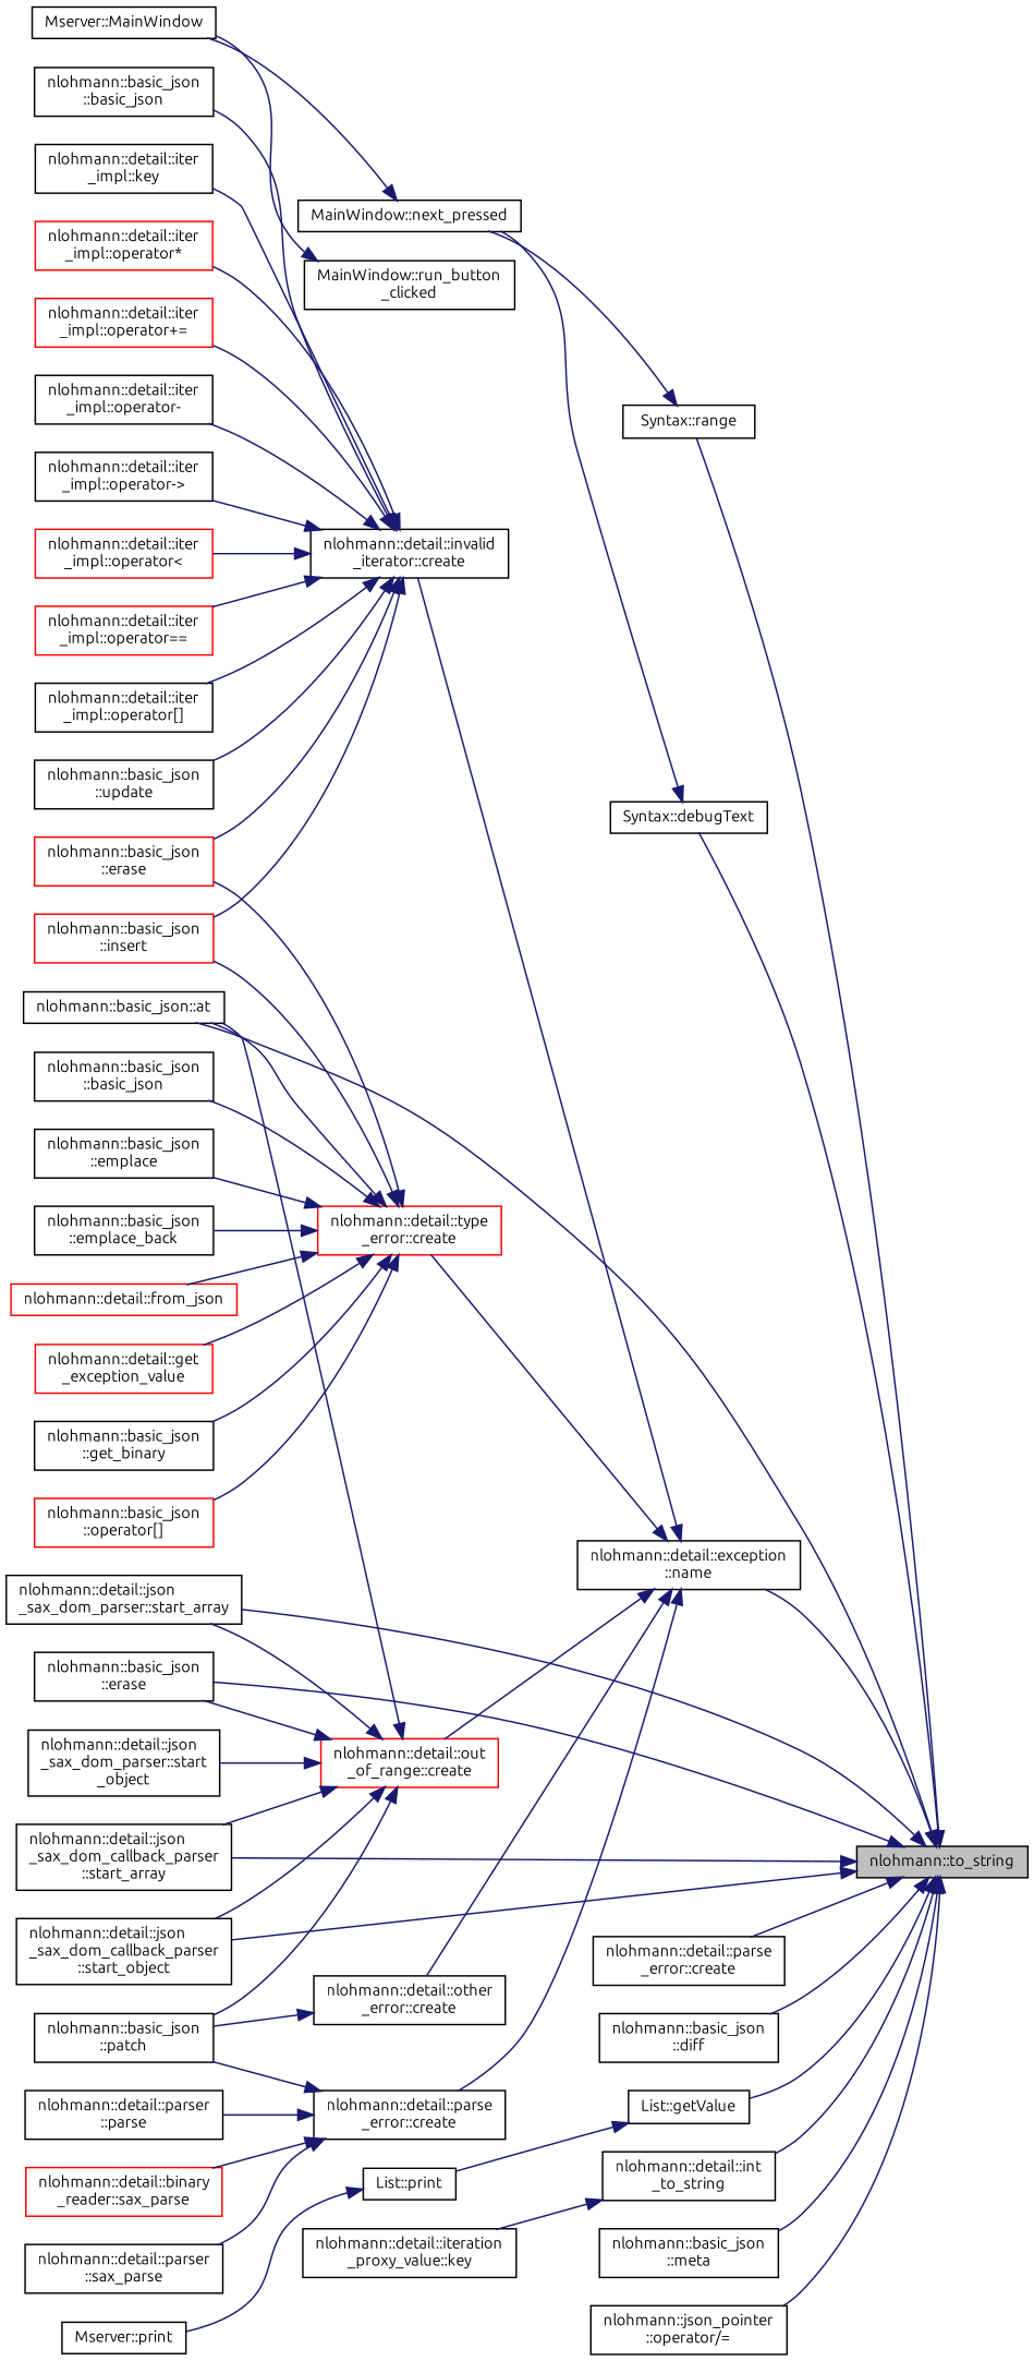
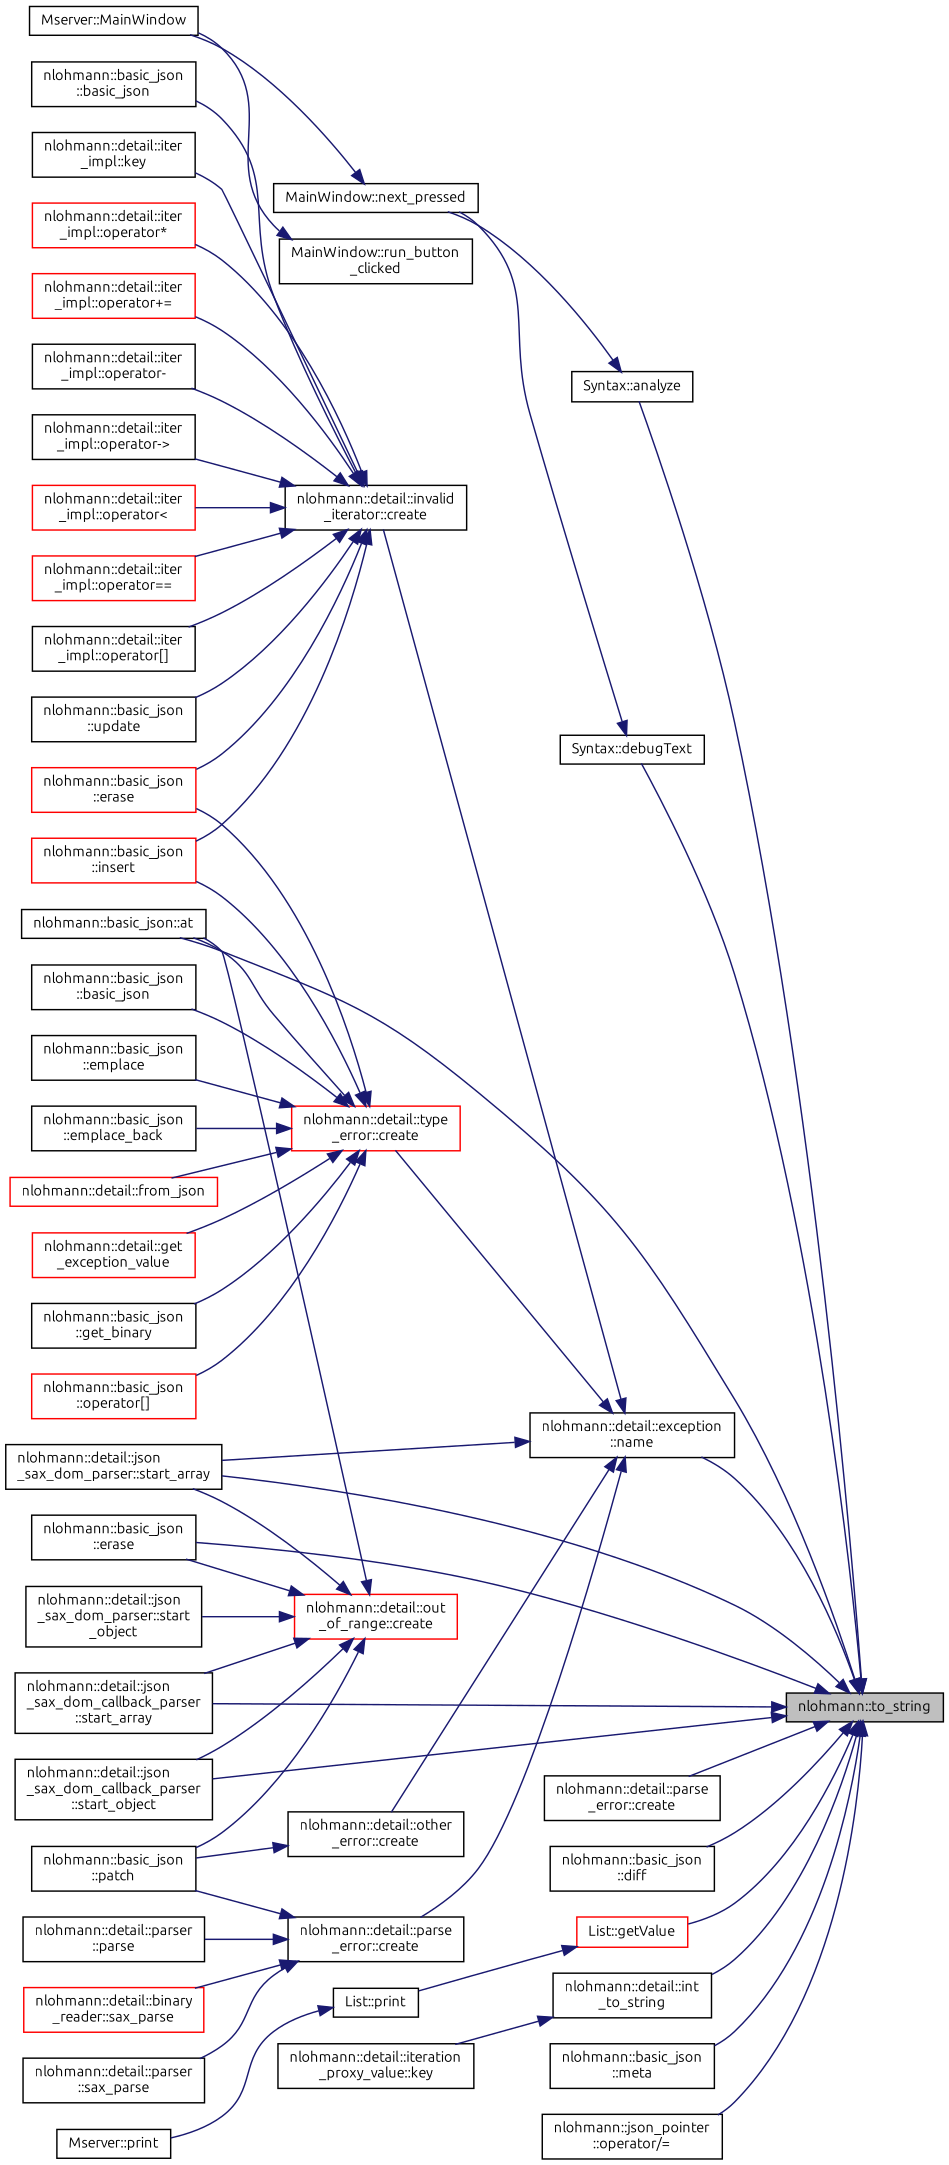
  digraph {
    fontname=Ubuntu
    rankdir=RL
    node [color=black fillcolor=white fontname=Ubuntu fontsize=10 shape=record style=filled]
    edge [color=midnightblue dir=back fontname=Ubuntu fontsize=10 labelfontname=Helvetica labelfontsize=10 style=solid]
    n1 [fillcolor=grey75 fontcolor=black height=0.2 label="nlohmann::to_string" width=0.4]
-   n2 [height=0.2 label="Syntax::range" width=0.4]
+   n2 [height=0.2 label="Syntax::analyze" width=0.4]
    n3 [height=0.2 label="nlohmann::basic_json::at" width=0.4]
    n4 [height=0.2 label="nlohmann::detail::parse\l_error::create" width=0.4]
    n5 [height=0.2 label="Syntax::debugText" width=0.4]
    n6 [height=0.2 label="nlohmann::basic_json\l::diff" width=0.4]
    n7 [height=0.2 label="nlohmann::basic_json\l::erase" width=0.4]
-   n8 [height=0.2 label="List::getValue" width=0.4]
+   n8 [color=red height=0.2 label="List::getValue" width=0.4]
    n9 [height=0.2 label="nlohmann::detail::int\l_to_string" width=0.4]
    n10 [height=0.2 label="nlohmann::basic_json\l::meta" width=0.4]
    n11 [height=0.2 label="nlohmann::detail::exception\l::name" width=0.4]
    n12 [height=0.2 label="nlohmann::detail::json\l_sax_dom_parser::start_array" width=0.4]
    n13 [height=0.2 label="nlohmann::detail::json\l_sax_dom_callback_parser\l::start_array" width=0.4]
    n14 [height=0.2 label="nlohmann::detail::json\l_sax_dom_callback_parser\l::start_object" width=0.4]
    n15 [height=0.2 label="nlohmann::json_pointer\l::operator/=" width=0.4]
    n16 [height=0.2 label="MainWindow::next_pressed" width=0.4]
    n17 [height=0.2 label="List::print" width=0.4]
    n18 [height=0.2 label="nlohmann::detail::iteration\l_proxy_value::key" width=0.4]
    n19 [height=0.2 label="nlohmann::detail::parse\l_error::create" width=0.4]
    n20 [height=0.2 label="nlohmann::detail::invalid\l_iterator::create" width=0.4]
    n21 [color=red height=0.2 label="nlohmann::detail::type\l_error::create" width=0.4]
    n22 [color=red height=0.2 label="nlohmann::detail::out\l_of_range::create" width=0.4]
    n23 [height=0.2 label="nlohmann::detail::other\l_error::create" width=0.4]
    n24 [height=0.2 label="nlohmann::basic_json\l::patch" width=0.4]
    n25 [height=0.2 label="nlohmann::detail::json\l_sax_dom_parser::start\l_object" width=0.4]
    n26 [height=0.2 label="MainWindow::run_button\l_clicked" width=0.4]
    n27 [height=0.2 label="Mserver::MainWindow" width=0.4]
    n28 [height=0.2 label="Mserver::print" width=0.4]
    n29 [height=0.2 label="nlohmann::detail::parser\l::parse" width=0.4]
    n30 [color=red height=0.2 label="nlohmann::detail::binary\l_reader::sax_parse" width=0.4]
    n31 [height=0.2 label="nlohmann::detail::parser\l::sax_parse" width=0.4]
    n32 [height=0.2 label="nlohmann::basic_json\l::basic_json" width=0.4]
    n33 [color=red height=0.2 label="nlohmann::basic_json\l::erase" width=0.4]
    n34 [color=red height=0.2 label="nlohmann::basic_json\l::insert" width=0.4]
    n35 [height=0.2 label="nlohmann::detail::iter\l_impl::key" width=0.4]
    n36 [color=red height=0.2 label="nlohmann::detail::iter\l_impl::operator*" width=0.4]
    n37 [color=red height=0.2 label="nlohmann::detail::iter\l_impl::operator+=" width=0.4]
    n38 [height=0.2 label="nlohmann::detail::iter\l_impl::operator-" width=0.4]
    n39 [height=0.2 label="nlohmann::detail::iter\l_impl::operator-\>" width=0.4]
    n40 [color=red height=0.2 label="nlohmann::detail::iter\l_impl::operator\<" width=0.4]
    n41 [color=red height=0.2 label="nlohmann::detail::iter\l_impl::operator==" width=0.4]
    n42 [height=0.2 label="nlohmann::detail::iter\l_impl::operator[]" width=0.4]
    n43 [height=0.2 label="nlohmann::basic_json\l::update" width=0.4]
    n44 [height=0.2 label="nlohmann::basic_json\l::basic_json" width=0.4]
    n45 [height=0.2 label="nlohmann::basic_json\l::emplace" width=0.4]
    n46 [height=0.2 label="nlohmann::basic_json\l::emplace_back" width=0.4]
    n47 [color=red height=0.2 label="nlohmann::detail::from_json" width=0.4]
    n48 [color=red height=0.2 label="nlohmann::detail::get\l_exception_value" width=0.4]
    n49 [height=0.2 label="nlohmann::basic_json\l::get_binary" width=0.4]
    n50 [color=red height=0.2 label="nlohmann::basic_json\l::operator[]" width=0.4]
    n1 -> n2
    n1 -> n3
    n1 -> n4
    n1 -> n5
    n1 -> n6
    n1 -> n7
    n1 -> n8
    n1 -> n9
    n1 -> n10
    n1 -> n11
    n1 -> n12
    n1 -> n13
    n1 -> n14
    n1 -> n15
    n2 -> n16
    n5 -> n16
    n8 -> n17
    n9 -> n18
    n11 -> n19
    n11 -> n20
    n11 -> n21
-   n11 -> n22
+   n11 -> n12
    n11 -> n23
    n16 -> n27
    n17 -> n28
    n19 -> n24
    n19 -> n29
    n19 -> n30
    n19 -> n31
    n20 -> n32
    n20 -> n33
    n20 -> n34
    n20 -> n35
    n20 -> n36
    n20 -> n37
    n20 -> n38
    n20 -> n39
    n20 -> n40
    n20 -> n41
    n20 -> n42
    n20 -> n43
    n21 -> n3
    n21 -> n33
    n21 -> n34
    n21 -> n44
    n21 -> n45
    n21 -> n46
    n21 -> n47
    n21 -> n48
    n21 -> n49
    n21 -> n50
    n22 -> n3
    n22 -> n7
    n22 -> n12
    n22 -> n13
    n22 -> n14
    n22 -> n24
    n22 -> n25
    n23 -> n24
    n26 -> n27
  }
